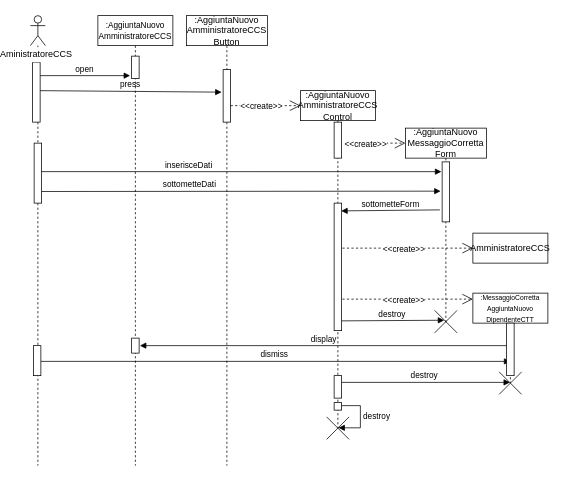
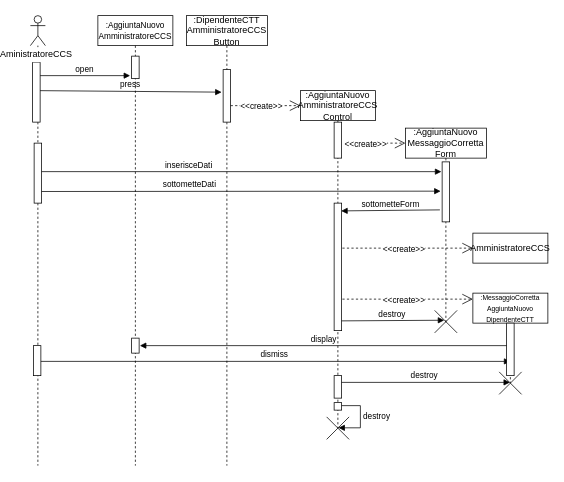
  <mxCell id="0" />
  <mxCell id="1" parent="0" />
  <mxCell id="2" value="destroy" style="html=1;verticalAlign=bottom;endArrow=block;" edge="1" parent="1" target="39"><mxGeometry width="80" relative="1" as="geometry"><mxPoint x="442" y="509" as="sourcePoint" /><mxPoint x="662" y="509" as="targetPoint" /></mxGeometry></mxCell>
  <mxCell id="3" value="display" style="html=1;verticalAlign=bottom;endArrow=block;exitX=0.5;exitY=0.6;exitDx=0;exitDy=0;exitPerimeter=0;" edge="1" parent="1"><mxGeometry width="80" relative="1" as="geometry"><mxPoint x="668" y="460" as="sourcePoint" /><mxPoint x="178" y="460" as="targetPoint" /></mxGeometry></mxCell>
  <mxCell id="4" value="dismiss" style="html=1;verticalAlign=bottom;endArrow=block;exitX=0.6;exitY=0.525;exitDx=0;exitDy=0;exitPerimeter=0;entryX=0.5;entryY=0.729;entryDx=0;entryDy=0;entryPerimeter=0;" edge="1" parent="1" source="17" target="40"><mxGeometry width="80" relative="1" as="geometry"><mxPoint x="52" y="481" as="sourcePoint" /><mxPoint x="662" y="481" as="targetPoint" /></mxGeometry></mxCell>
  <mxCell id="5" value="destroy" style="html=1;verticalAlign=bottom;endArrow=block;entryX=0.429;entryY=0.438;entryDx=0;entryDy=0;entryPerimeter=0;" edge="1" parent="1" target="42"><mxGeometry width="80" relative="1" as="geometry"><mxPoint x="445" y="427" as="sourcePoint" /><mxPoint x="575" y="427" as="targetPoint" /></mxGeometry></mxCell>
  <mxCell id="6" value="" style="endArrow=open;dashed=1;endFill=0;endSize=12;html=1;" edge="1" parent="1"><mxGeometry width="160" relative="1" as="geometry"><mxPoint x="442" y="398" as="sourcePoint" /><mxPoint x="622" y="398" as="targetPoint" /></mxGeometry></mxCell>
  <mxCell id="7" value="&amp;lt;&amp;lt;create&amp;gt;&amp;gt;" style="edgeLabel;html=1;align=center;verticalAlign=middle;resizable=0;points=[];" vertex="1" connectable="0" parent="6"><mxGeometry x="0.225" y="3" relative="1" as="geometry"><mxPoint x="-23" y="3" as="offset" /></mxGeometry></mxCell>
  <mxCell id="8" value="" style="endArrow=open;dashed=1;endFill=0;endSize=12;html=1;" edge="1" parent="1"><mxGeometry width="160" relative="1" as="geometry"><mxPoint x="442" y="330" as="sourcePoint" /><mxPoint x="622" y="330" as="targetPoint" /></mxGeometry></mxCell>
  <mxCell id="9" value="&amp;lt;&amp;lt;create&amp;gt;&amp;gt;" style="edgeLabel;html=1;align=center;verticalAlign=middle;resizable=0;points=[];" vertex="1" connectable="0" parent="8"><mxGeometry x="0.225" y="3" relative="1" as="geometry"><mxPoint x="-23" y="3" as="offset" /></mxGeometry></mxCell>
  <mxCell id="10" value="sottometteDati" style="html=1;verticalAlign=bottom;endArrow=block;entryX=-0.2;entryY=0.488;entryDx=0;entryDy=0;entryPerimeter=0;" edge="1" parent="1" target="15"><mxGeometry x="-0.249" width="80" relative="1" as="geometry"><mxPoint x="42" y="254.5" as="sourcePoint" /><mxPoint x="581.5" y="254.5" as="targetPoint" /><mxPoint as="offset" /></mxGeometry></mxCell>
  <mxCell id="11" value="inserisceDati" style="html=1;verticalAlign=bottom;endArrow=block;entryX=-0.1;entryY=0.163;entryDx=0;entryDy=0;entryPerimeter=0;" edge="1" parent="1" target="15"><mxGeometry x="-0.251" width="80" relative="1" as="geometry"><mxPoint x="42" y="228" as="sourcePoint" /><mxPoint x="581.5" y="228" as="targetPoint" /><mxPoint as="offset" /></mxGeometry></mxCell>
  <mxCell id="12" value="open" style="html=1;verticalAlign=bottom;endArrow=block;" edge="1" parent="1"><mxGeometry width="80" relative="1" as="geometry"><mxPoint x="42" y="100" as="sourcePoint" /><mxPoint x="165" y="100" as="targetPoint" /></mxGeometry></mxCell>
  <mxCell id="13" value="press" style="html=1;verticalAlign=bottom;endArrow=block;entryX=-0.2;entryY=0.429;entryDx=0;entryDy=0;entryPerimeter=0;" edge="1" parent="1" target="25"><mxGeometry width="80" relative="1" as="geometry"><mxPoint x="42" y="120" as="sourcePoint" /><mxPoint x="292" y="120" as="targetPoint" /></mxGeometry></mxCell>
  <mxCell id="14" value=":AggiuntaNuovo MessaggioCorretta&lt;br&gt;Form " style="shape=umlLifeline;perimeter=lifelinePerimeter;whiteSpace=wrap;html=1;container=1;collapsible=0;recursiveResize=0;outlineConnect=0;" vertex="1" parent="1"><mxGeometry x="532" y="170" width="108" height="260" as="geometry" /></mxCell>
  <mxCell id="15" value="" style="html=1;points=[];perimeter=orthogonalPerimeter;" vertex="1" parent="14"><mxGeometry x="49" y="45" width="10" height="80" as="geometry" /></mxCell>
  <mxCell id="16" value="" style="shape=umlLifeline;participant=umlActor;perimeter=lifelinePerimeter;whiteSpace=wrap;html=1;container=1;collapsible=0;recursiveResize=0;verticalAlign=top;spacingTop=36;outlineConnect=0;" vertex="1" parent="1"><mxGeometry x="32" y="20" width="20" height="600" as="geometry" /></mxCell>
  <mxCell id="17" value="" style="html=1;points=[];perimeter=orthogonalPerimeter;fillColor=#ffffff;" vertex="1" parent="16"><mxGeometry x="4" y="440" width="10" height="40" as="geometry" /></mxCell>
  <mxCell id="18" value="" style="html=1;points=[];perimeter=orthogonalPerimeter;fillColor=#ffffff;" vertex="1" parent="16"><mxGeometry x="3" y="62" width="10" height="80" as="geometry" /></mxCell>
  <mxCell id="19" value="" style="html=1;points=[];perimeter=orthogonalPerimeter;fillColor=#ffffff;" vertex="1" parent="16"><mxGeometry x="5" y="170" width="10" height="80" as="geometry" /></mxCell>
  <mxCell id="20" value="AministratoreCCS" style="text;html=1;strokeColor=none;align=center;verticalAlign=middle;whiteSpace=wrap;rounded=0;fillColor=#ffffff;" vertex="1" parent="1"><mxGeometry x="20" y="62" width="40" height="20" as="geometry" /></mxCell>
  <mxCell id="21" value="&lt;font style=&quot;font-size: 11px&quot;&gt;:AggiuntaNuovo AmministratoreCCS&lt;/font&gt;" style="shape=umlLifeline;perimeter=lifelinePerimeter;whiteSpace=wrap;html=1;container=1;collapsible=0;recursiveResize=0;outlineConnect=0;" vertex="1" parent="1"><mxGeometry x="122" y="20" width="100" height="600" as="geometry" /></mxCell>
  <mxCell id="22" value="" style="html=1;points=[];perimeter=orthogonalPerimeter;" vertex="1" parent="21"><mxGeometry x="45" y="54" width="10" height="30" as="geometry" /></mxCell>
  <mxCell id="23" value="" style="html=1;points=[];perimeter=orthogonalPerimeter;fillColor=#ffffff;" vertex="1" parent="21"><mxGeometry x="45" y="430" width="10" height="20" as="geometry" /></mxCell>
- <mxCell id="24" value=":AggiuntaNuovo AmministratoreCCS Button" style="shape=umlLifeline;perimeter=lifelinePerimeter;whiteSpace=wrap;html=1;container=1;collapsible=0;recursiveResize=0;outlineConnect=0;" vertex="1" parent="1"><mxGeometry x="240" y="20" width="108" height="600" as="geometry" /></mxCell>
+ <mxCell id="24" value=":DipendenteCTT AmministratoreCCS Button" style="shape=umlLifeline;perimeter=lifelinePerimeter;whiteSpace=wrap;html=1;container=1;collapsible=0;recursiveResize=0;outlineConnect=0;" vertex="1" parent="1"><mxGeometry x="240" y="20" width="108" height="600" as="geometry" /></mxCell>
  <mxCell id="25" value="" style="html=1;points=[];perimeter=orthogonalPerimeter;" vertex="1" parent="24"><mxGeometry x="49" y="72" width="10" height="70" as="geometry" /></mxCell>
  <mxCell id="26" value="" style="endArrow=open;dashed=1;endFill=0;endSize=12;html=1;" edge="1" parent="1"><mxGeometry width="160" relative="1" as="geometry"><mxPoint x="299" y="140" as="sourcePoint" /><mxPoint x="392" y="140" as="targetPoint" /></mxGeometry></mxCell>
  <mxCell id="27" value="&amp;lt;&amp;lt;create&amp;gt;&amp;gt;" style="edgeLabel;html=1;align=center;verticalAlign=middle;resizable=0;points=[];" vertex="1" connectable="0" parent="26"><mxGeometry x="0.225" y="3" relative="1" as="geometry"><mxPoint x="-16.24" y="3" as="offset" /></mxGeometry></mxCell>
  <mxCell id="28" value=":AggiuntaNuovo AmministratoreCCS&lt;br&gt;Control" style="shape=umlLifeline;perimeter=lifelinePerimeter;whiteSpace=wrap;html=1;container=1;collapsible=0;recursiveResize=0;outlineConnect=0;" vertex="1" parent="1"><mxGeometry x="392" y="120" width="100" height="450" as="geometry" /></mxCell>
  <mxCell id="29" value="" style="html=1;points=[];perimeter=orthogonalPerimeter;" vertex="1" parent="28"><mxGeometry x="45" y="42" width="10" height="48" as="geometry" /></mxCell>
  <mxCell id="30" value="" style="html=1;points=[];perimeter=orthogonalPerimeter;" vertex="1" parent="28"><mxGeometry x="45" y="150" width="10" height="170" as="geometry" /></mxCell>
  <mxCell id="31" value="" style="html=1;points=[];perimeter=orthogonalPerimeter;" vertex="1" parent="28"><mxGeometry x="45" y="380" width="10" height="30" as="geometry" /></mxCell>
  <mxCell id="32" value="destroy" style="edgeStyle=orthogonalEdgeStyle;html=1;align=left;spacingLeft=2;endArrow=block;rounded=0;entryX=0.524;entryY=0.486;entryDx=0;entryDy=0;entryPerimeter=0;" edge="1" parent="28" target="34"><mxGeometry relative="1" as="geometry"><mxPoint x="50" y="420" as="sourcePoint" /><Array as="points"><mxPoint x="80" y="420" /><mxPoint x="80" y="450" /></Array><mxPoint x="60" y="450" as="targetPoint" /></mxGeometry></mxCell>
  <mxCell id="33" value="" style="html=1;points=[];perimeter=orthogonalPerimeter;" vertex="1" parent="28"><mxGeometry x="45" y="416" width="10" height="10" as="geometry" /></mxCell>
  <mxCell id="34" value="" style="shape=umlDestroy;fillColor=#ffffff;fontSize=8;" vertex="1" parent="28"><mxGeometry x="35" y="435" width="30" height="30" as="geometry" /></mxCell>
  <mxCell id="35" value="" style="endArrow=open;dashed=1;endFill=0;endSize=12;html=1;" edge="1" parent="1"><mxGeometry width="160" relative="1" as="geometry"><mxPoint x="452" y="190" as="sourcePoint" /><mxPoint x="532" y="190" as="targetPoint" /></mxGeometry></mxCell>
  <mxCell id="36" value="&amp;lt;&amp;lt;create&amp;gt;&amp;gt;" style="edgeLabel;html=1;align=center;verticalAlign=middle;resizable=0;points=[];" vertex="1" connectable="0" parent="35"><mxGeometry x="0.225" y="3" relative="1" as="geometry"><mxPoint x="-23" y="3" as="offset" /></mxGeometry></mxCell>
  <mxCell id="37" value="sottometteForm" style="html=1;verticalAlign=bottom;endArrow=block;exitX=-0.3;exitY=0.8;exitDx=0;exitDy=0;exitPerimeter=0;entryX=0.943;entryY=0.061;entryDx=0;entryDy=0;entryPerimeter=0;" edge="1" parent="1" source="15" target="30"><mxGeometry width="80" relative="1" as="geometry"><mxPoint x="572" y="280" as="sourcePoint" /><mxPoint x="452" y="280" as="targetPoint" /></mxGeometry></mxCell>
  <mxCell id="38" value="AmministratoreCCS" style="shape=umlLifeline;perimeter=lifelinePerimeter;whiteSpace=wrap;html=1;container=1;collapsible=0;recursiveResize=0;outlineConnect=0;" vertex="1" parent="1"><mxGeometry x="622" y="310" width="100" height="40" as="geometry" /></mxCell>
  <mxCell id="39" value="&lt;font style=&quot;font-size: 9px&quot;&gt;:MessaggioCorretta AggiuntaNuovo DipendenteCTT&lt;br&gt;&lt;/font&gt;" style="shape=umlLifeline;perimeter=lifelinePerimeter;whiteSpace=wrap;html=1;container=1;collapsible=0;recursiveResize=0;outlineConnect=0;" vertex="1" parent="1"><mxGeometry x="622" y="390" width="100" height="120" as="geometry" /></mxCell>
  <mxCell id="40" value="" style="html=1;points=[];perimeter=orthogonalPerimeter;" vertex="1" parent="39"><mxGeometry x="45" y="40" width="10" height="70" as="geometry" /></mxCell>
  <mxCell id="41" value="" style="shape=umlDestroy;fillColor=#ffffff;fontSize=8;" vertex="1" parent="1"><mxGeometry x="657" y="495" width="30" height="30" as="geometry" /></mxCell>
  <mxCell id="42" value="" style="shape=umlDestroy;fillColor=#ffffff;fontSize=8;" vertex="1" parent="1"><mxGeometry x="571" y="413" width="30" height="30" as="geometry" /></mxCell>
